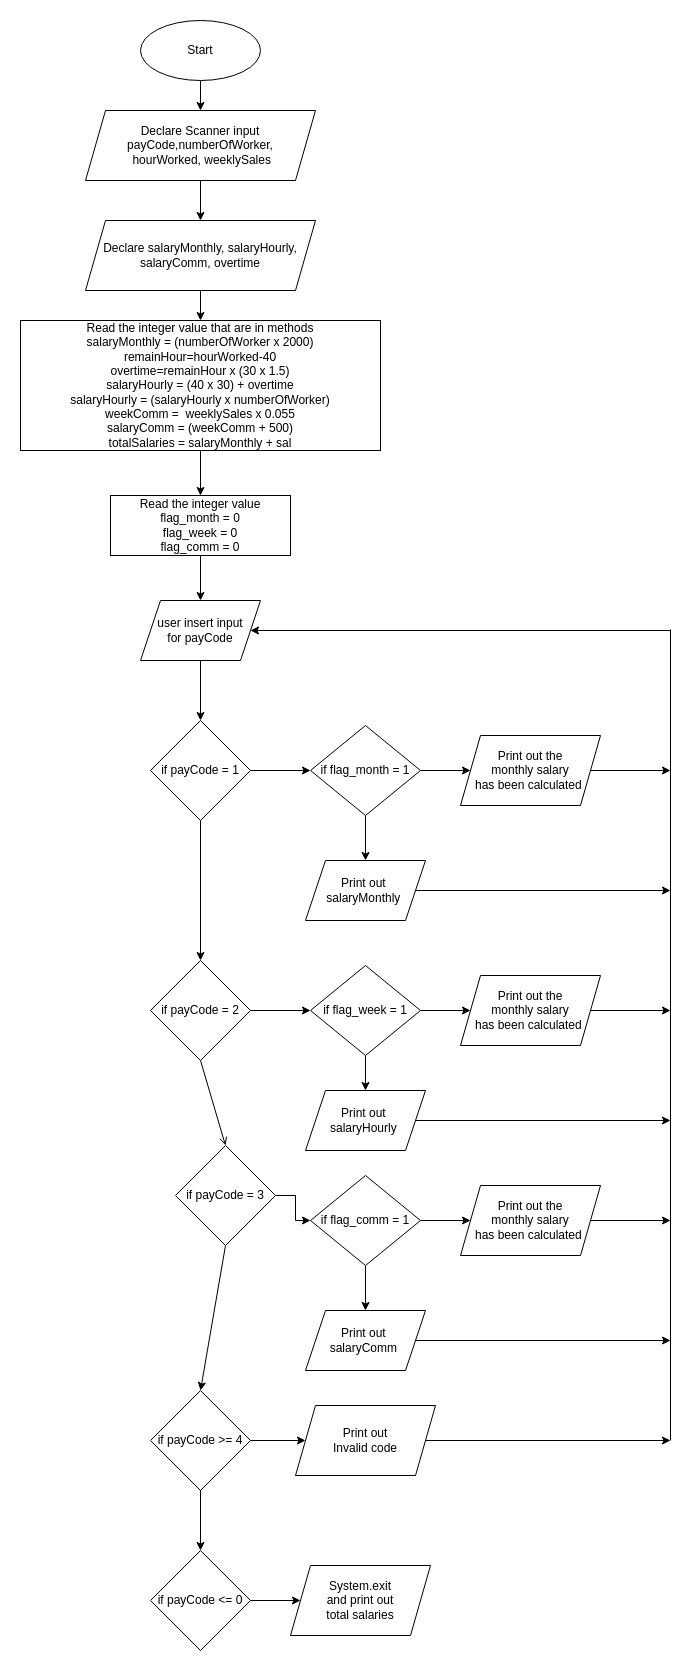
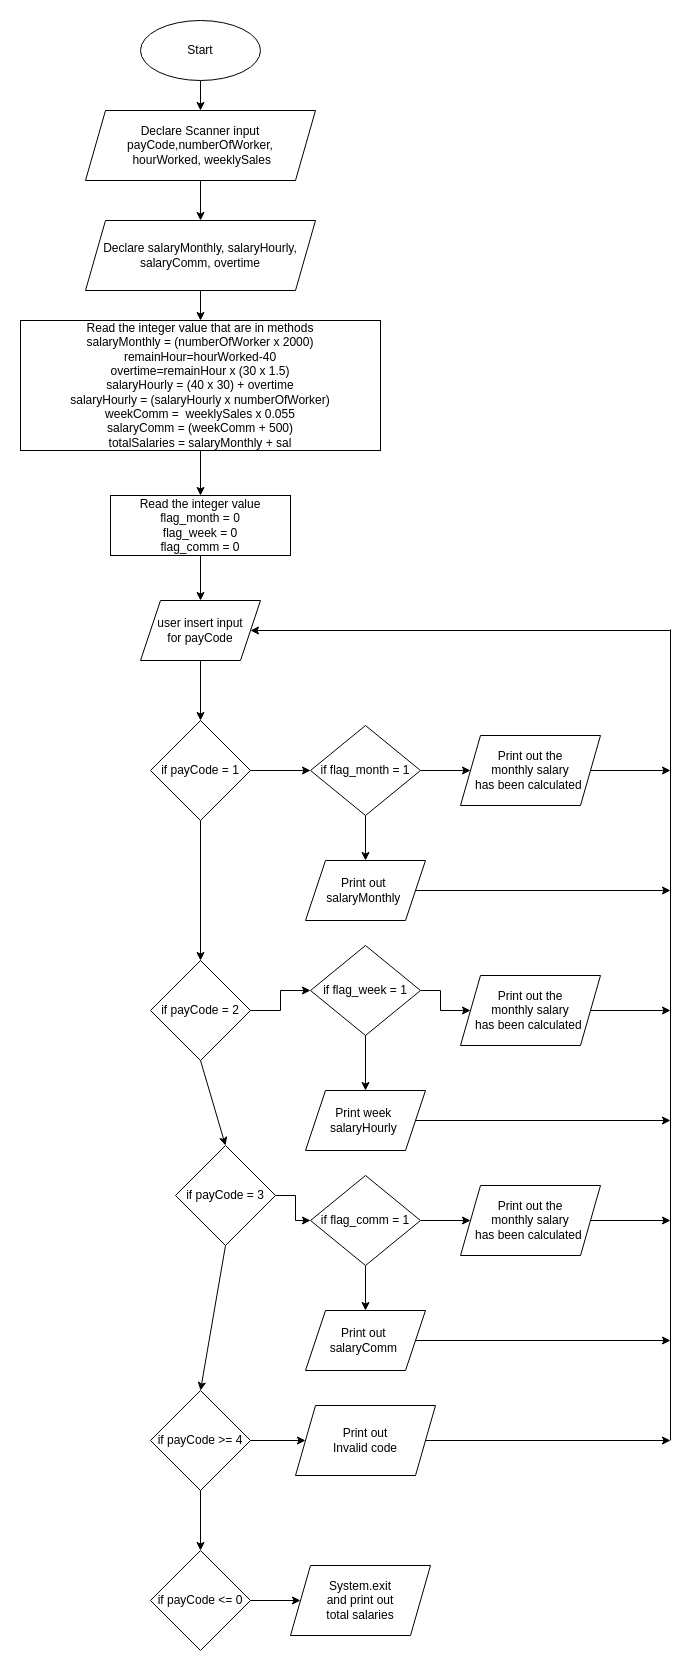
  <mxCell id="0" />
  <mxCell id="1" parent="0" />
  <mxCell id="2" value="" style="edgeStyle=orthogonalEdgeStyle;rounded=0;orthogonalLoop=1;jettySize=auto;html=1;" edge="1" parent="1" source="3" target="5"><mxGeometry relative="1" as="geometry" /></mxCell>
  <mxCell id="3" value="Start" style="ellipse;whiteSpace=wrap;html=1;" vertex="1" parent="1"><mxGeometry x="140" y="20" width="120" height="60" as="geometry" /></mxCell>
  <mxCell id="4" value="" style="edgeStyle=orthogonalEdgeStyle;rounded=0;orthogonalLoop=1;jettySize=auto;html=1;" edge="1" parent="1" source="5" target="7"><mxGeometry relative="1" as="geometry" /></mxCell>
  <mxCell id="5" value="Declare Scanner input payCode,numberOfWorker,&lt;br&gt;&amp;nbsp;hourWorked, weeklySales" style="shape=parallelogram;perimeter=parallelogramPerimeter;whiteSpace=wrap;html=1;fixedSize=1;" vertex="1" parent="1"><mxGeometry x="85" y="110" width="230" height="70" as="geometry" /></mxCell>
  <mxCell id="6" value="" style="edgeStyle=orthogonalEdgeStyle;rounded=0;orthogonalLoop=1;jettySize=auto;html=1;" edge="1" parent="1" source="7" target="9"><mxGeometry relative="1" as="geometry" /></mxCell>
  <mxCell id="7" value="Declare salaryMonthly, salaryHourly, salaryComm, overtime" style="shape=parallelogram;perimeter=parallelogramPerimeter;whiteSpace=wrap;html=1;fixedSize=1;" vertex="1" parent="1"><mxGeometry x="85" y="220" width="230" height="70" as="geometry" /></mxCell>
  <mxCell id="8" value="" style="edgeStyle=orthogonalEdgeStyle;rounded=0;orthogonalLoop=1;jettySize=auto;html=1;" edge="1" parent="1" source="9" target="11"><mxGeometry relative="1" as="geometry" /></mxCell>
  <mxCell id="9" value="Read the integer value that are in methods&lt;br&gt;salaryMonthly = (numberOfWorker x 2000)&lt;br&gt;remainHour=hourWorked-40&lt;br&gt;overtime=remainHour x (30 x 1.5)&lt;br&gt;salaryHourly = (40 x 30) + overtime&lt;br&gt;salaryHourly = (salaryHourly x numberOfWorker)&lt;br&gt;weekComm =&amp;nbsp; weeklySales x 0.055&lt;br&gt;salaryComm = (weekComm + 500)&lt;br&gt;totalSalaries = salaryMonthly + sal" style="rounded=0;whiteSpace=wrap;html=1;" vertex="1" parent="1"><mxGeometry x="20" y="320" width="360" height="130" as="geometry" /></mxCell>
  <mxCell id="10" value="" style="edgeStyle=orthogonalEdgeStyle;rounded=0;orthogonalLoop=1;jettySize=auto;html=1;" edge="1" parent="1" source="11" target="40"><mxGeometry relative="1" as="geometry" /></mxCell>
  <mxCell id="11" value="Read the integer value&lt;br&gt;flag_month = 0&lt;br&gt;flag_week = 0&lt;br&gt;flag_comm = 0" style="rounded=0;whiteSpace=wrap;html=1;" vertex="1" parent="1"><mxGeometry x="110" y="495" width="180" height="60" as="geometry" /></mxCell>
  <mxCell id="12" value="" style="edgeStyle=orthogonalEdgeStyle;rounded=0;orthogonalLoop=1;jettySize=auto;html=1;" edge="1" parent="1" source="13" target="16"><mxGeometry relative="1" as="geometry" /></mxCell>
  <mxCell id="13" value="if payCode = 1" style="rhombus;whiteSpace=wrap;html=1;" vertex="1" parent="1"><mxGeometry x="150" y="720" width="100" height="100" as="geometry" /></mxCell>
  <mxCell id="14" value="" style="edgeStyle=orthogonalEdgeStyle;rounded=0;orthogonalLoop=1;jettySize=auto;html=1;" edge="1" parent="1" source="16" target="17"><mxGeometry relative="1" as="geometry" /></mxCell>
  <mxCell id="15" value="" style="edgeStyle=orthogonalEdgeStyle;rounded=0;orthogonalLoop=1;jettySize=auto;html=1;" edge="1" parent="1" source="16" target="36"><mxGeometry relative="1" as="geometry" /></mxCell>
  <mxCell id="16" value="if flag_month = 1" style="rhombus;whiteSpace=wrap;html=1;" vertex="1" parent="1"><mxGeometry x="310" y="725" width="110" height="90" as="geometry" /></mxCell>
  <mxCell id="17" value="Print out the &lt;br&gt;monthly salary &lt;br&gt;has been calculated&amp;nbsp;" style="shape=parallelogram;perimeter=parallelogramPerimeter;whiteSpace=wrap;html=1;fixedSize=1;" vertex="1" parent="1"><mxGeometry x="460" y="735" width="140" height="70" as="geometry" /></mxCell>
  <mxCell id="18" value="" style="edgeStyle=orthogonalEdgeStyle;rounded=0;orthogonalLoop=1;jettySize=auto;html=1;" edge="1" parent="1" source="19" target="28"><mxGeometry relative="1" as="geometry" /></mxCell>
  <mxCell id="19" value="if payCode = 2" style="rhombus;whiteSpace=wrap;html=1;" vertex="1" parent="1"><mxGeometry x="150" y="960" width="100" height="100" as="geometry" /></mxCell>
  <mxCell id="20" value="" style="edgeStyle=orthogonalEdgeStyle;rounded=0;orthogonalLoop=1;jettySize=auto;html=1;" edge="1" parent="1" source="21" target="31"><mxGeometry relative="1" as="geometry" /></mxCell>
  <mxCell id="21" value="if payCode = 3" style="rhombus;whiteSpace=wrap;html=1;" vertex="1" parent="1"><mxGeometry x="175" y="1145" width="100" height="100" as="geometry" /></mxCell>
  <mxCell id="22" value="" style="edgeStyle=orthogonalEdgeStyle;rounded=0;orthogonalLoop=1;jettySize=auto;html=1;" edge="1" parent="1" source="23" target="34"><mxGeometry relative="1" as="geometry" /></mxCell>
  <mxCell id="23" value="if payCode &amp;gt;= 4" style="rhombus;whiteSpace=wrap;html=1;" vertex="1" parent="1"><mxGeometry x="150" y="1390" width="100" height="100" as="geometry" /></mxCell>
  <mxCell id="24" value="" style="edgeStyle=orthogonalEdgeStyle;rounded=0;orthogonalLoop=1;jettySize=auto;html=1;" edge="1" parent="1" source="25" target="35"><mxGeometry relative="1" as="geometry" /></mxCell>
  <mxCell id="25" value="if payCode &amp;lt;= 0" style="rhombus;whiteSpace=wrap;html=1;" vertex="1" parent="1"><mxGeometry x="150" y="1550" width="100" height="100" as="geometry" /></mxCell>
  <mxCell id="26" value="" style="edgeStyle=orthogonalEdgeStyle;rounded=0;orthogonalLoop=1;jettySize=auto;html=1;" edge="1" parent="1" source="28" target="32"><mxGeometry relative="1" as="geometry" /></mxCell>
  <mxCell id="27" value="" style="edgeStyle=orthogonalEdgeStyle;rounded=0;orthogonalLoop=1;jettySize=auto;html=1;" edge="1" parent="1" source="28" target="37"><mxGeometry relative="1" as="geometry" /></mxCell>
- <mxCell id="28" value="if flag_week = 1" style="rhombus;whiteSpace=wrap;html=1;" vertex="1" parent="1"><mxGeometry x="310" y="965" width="110" height="90" as="geometry" /></mxCell>
+ <mxCell id="28" value="if flag_week = 1" style="rhombus;whiteSpace=wrap;html=1;" vertex="1" parent="1"><mxGeometry x="310" y="945" width="110" height="90" as="geometry" /></mxCell>
  <mxCell id="29" value="" style="edgeStyle=orthogonalEdgeStyle;rounded=0;orthogonalLoop=1;jettySize=auto;html=1;" edge="1" parent="1" source="31" target="33"><mxGeometry relative="1" as="geometry" /></mxCell>
  <mxCell id="30" value="" style="edgeStyle=orthogonalEdgeStyle;rounded=0;orthogonalLoop=1;jettySize=auto;html=1;" edge="1" parent="1" source="31" target="38"><mxGeometry relative="1" as="geometry" /></mxCell>
  <mxCell id="31" value="if flag_comm = 1" style="rhombus;whiteSpace=wrap;html=1;" vertex="1" parent="1"><mxGeometry x="310" y="1175" width="110" height="90" as="geometry" /></mxCell>
  <mxCell id="32" value="Print out the &lt;br&gt;monthly salary &lt;br&gt;has been calculated&amp;nbsp;" style="shape=parallelogram;perimeter=parallelogramPerimeter;whiteSpace=wrap;html=1;fixedSize=1;" vertex="1" parent="1"><mxGeometry x="460" y="975" width="140" height="70" as="geometry" /></mxCell>
  <mxCell id="33" value="Print out the &lt;br&gt;monthly salary &lt;br&gt;has been calculated&amp;nbsp;" style="shape=parallelogram;perimeter=parallelogramPerimeter;whiteSpace=wrap;html=1;fixedSize=1;" vertex="1" parent="1"><mxGeometry x="460" y="1185" width="140" height="70" as="geometry" /></mxCell>
  <mxCell id="34" value="Print out &lt;br&gt;Invalid code" style="shape=parallelogram;perimeter=parallelogramPerimeter;whiteSpace=wrap;html=1;fixedSize=1;" vertex="1" parent="1"><mxGeometry x="295" y="1405" width="140" height="70" as="geometry" /></mxCell>
  <mxCell id="35" value="System.exit &lt;br&gt;and print out &lt;br&gt;total salaries" style="shape=parallelogram;perimeter=parallelogramPerimeter;whiteSpace=wrap;html=1;fixedSize=1;" vertex="1" parent="1"><mxGeometry x="290" y="1565" width="140" height="70" as="geometry" /></mxCell>
  <mxCell id="36" value="Print out&amp;nbsp;&lt;br&gt;salaryMonthly&amp;nbsp;" style="shape=parallelogram;perimeter=parallelogramPerimeter;whiteSpace=wrap;html=1;fixedSize=1;" vertex="1" parent="1"><mxGeometry x="305" y="860" width="120" height="60" as="geometry" /></mxCell>
- <mxCell id="37" value="Print out&amp;nbsp;&lt;br&gt;salaryHourly&amp;nbsp;" style="shape=parallelogram;perimeter=parallelogramPerimeter;whiteSpace=wrap;html=1;fixedSize=1;" vertex="1" parent="1"><mxGeometry x="305" y="1090" width="120" height="60" as="geometry" /></mxCell>
+ <mxCell id="37" value="Print week&amp;nbsp;&lt;br&gt;salaryHourly&amp;nbsp;" style="shape=parallelogram;perimeter=parallelogramPerimeter;whiteSpace=wrap;html=1;fixedSize=1;" vertex="1" parent="1"><mxGeometry x="305" y="1090" width="120" height="60" as="geometry" /></mxCell>
  <mxCell id="38" value="Print out&amp;nbsp;&lt;br&gt;salaryComm&amp;nbsp;" style="shape=parallelogram;perimeter=parallelogramPerimeter;whiteSpace=wrap;html=1;fixedSize=1;" vertex="1" parent="1"><mxGeometry x="305" y="1310" width="120" height="60" as="geometry" /></mxCell>
  <mxCell id="39" value="" style="edgeStyle=orthogonalEdgeStyle;rounded=0;orthogonalLoop=1;jettySize=auto;html=1;" edge="1" parent="1" source="40" target="13"><mxGeometry relative="1" as="geometry" /></mxCell>
  <mxCell id="40" value="user insert input &lt;br&gt;for payCode" style="shape=parallelogram;perimeter=parallelogramPerimeter;whiteSpace=wrap;html=1;fixedSize=1;" vertex="1" parent="1"><mxGeometry x="140" y="600" width="120" height="60" as="geometry" /></mxCell>
  <mxCell id="41" value="" style="endArrow=none;html=1;" edge="1" parent="1"><mxGeometry width="50" height="50" relative="1" as="geometry"><mxPoint x="670" y="1440" as="sourcePoint" /><mxPoint x="670" y="629" as="targetPoint" /></mxGeometry></mxCell>
  <mxCell id="42" value="" style="endArrow=classic;html=1;" edge="1" parent="1" target="40"><mxGeometry width="50" height="50" relative="1" as="geometry"><mxPoint x="670" y="630" as="sourcePoint" /><mxPoint x="290" y="680" as="targetPoint" /></mxGeometry></mxCell>
  <mxCell id="43" value="" style="endArrow=classic;html=1;" edge="1" parent="1"><mxGeometry width="50" height="50" relative="1" as="geometry"><mxPoint x="590" y="770" as="sourcePoint" /><mxPoint x="670" y="770" as="targetPoint" /></mxGeometry></mxCell>
  <mxCell id="44" value="" style="endArrow=classic;html=1;exitX=1;exitY=0.5;exitDx=0;exitDy=0;" edge="1" parent="1" source="36"><mxGeometry width="50" height="50" relative="1" as="geometry"><mxPoint x="340" y="830" as="sourcePoint" /><mxPoint x="670" y="890" as="targetPoint" /></mxGeometry></mxCell>
  <mxCell id="45" value="" style="endArrow=classic;html=1;" edge="1" parent="1" source="32"><mxGeometry width="50" height="50" relative="1" as="geometry"><mxPoint x="610" y="1040" as="sourcePoint" /><mxPoint x="670" y="1010" as="targetPoint" /></mxGeometry></mxCell>
  <mxCell id="46" value="" style="endArrow=classic;html=1;exitX=1;exitY=0.5;exitDx=0;exitDy=0;" edge="1" parent="1" source="37"><mxGeometry width="50" height="50" relative="1" as="geometry"><mxPoint x="470" y="1150" as="sourcePoint" /><mxPoint x="670" y="1120" as="targetPoint" /></mxGeometry></mxCell>
  <mxCell id="47" value="" style="endArrow=classic;html=1;" edge="1" parent="1"><mxGeometry width="50" height="50" relative="1" as="geometry"><mxPoint x="590" y="1220" as="sourcePoint" /><mxPoint x="670" y="1220" as="targetPoint" /></mxGeometry></mxCell>
  <mxCell id="48" value="" style="endArrow=classic;html=1;exitX=1;exitY=0.5;exitDx=0;exitDy=0;" edge="1" parent="1" source="38"><mxGeometry width="50" height="50" relative="1" as="geometry"><mxPoint x="480" y="1370" as="sourcePoint" /><mxPoint x="670" y="1340" as="targetPoint" /></mxGeometry></mxCell>
  <mxCell id="49" value="" style="endArrow=classic;html=1;exitX=1;exitY=0.5;exitDx=0;exitDy=0;" edge="1" parent="1" source="34"><mxGeometry width="50" height="50" relative="1" as="geometry"><mxPoint x="440" y="1470" as="sourcePoint" /><mxPoint x="670" y="1440" as="targetPoint" /></mxGeometry></mxCell>
  <mxCell id="50" value="" style="endArrow=classic;html=1;entryX=0.5;entryY=0;entryDx=0;entryDy=0;exitX=0.5;exitY=1;exitDx=0;exitDy=0;" edge="1" parent="1" source="13" target="19"><mxGeometry width="50" height="50" relative="1" as="geometry"><mxPoint x="140" y="920" as="sourcePoint" /><mxPoint x="190" y="870" as="targetPoint" /></mxGeometry></mxCell>
- <mxCell id="51" value="" style="endArrow=open;html=1;entryX=0.5;entryY=0;entryDx=0;entryDy=0;exitX=0.5;exitY=1;exitDx=0;exitDy=0;" edge="1" parent="1" source="19" target="21"><mxGeometry width="50" height="50" relative="1" as="geometry"><mxPoint x="100" y="1150" as="sourcePoint" /><mxPoint x="150" y="1100" as="targetPoint" /></mxGeometry></mxCell>
+ <mxCell id="51" value="" style="endArrow=classic;html=1;entryX=0.5;entryY=0;entryDx=0;entryDy=0;exitX=0.5;exitY=1;exitDx=0;exitDy=0;" edge="1" parent="1" source="19" target="21"><mxGeometry width="50" height="50" relative="1" as="geometry"><mxPoint x="100" y="1150" as="sourcePoint" /><mxPoint x="150" y="1100" as="targetPoint" /></mxGeometry></mxCell>
  <mxCell id="52" value="" style="endArrow=classic;html=1;entryX=0.5;entryY=0;entryDx=0;entryDy=0;exitX=0.5;exitY=1;exitDx=0;exitDy=0;" edge="1" parent="1" source="21" target="23"><mxGeometry width="50" height="50" relative="1" as="geometry"><mxPoint x="150" y="1360" as="sourcePoint" /><mxPoint x="200" y="1310" as="targetPoint" /></mxGeometry></mxCell>
  <mxCell id="53" value="" style="endArrow=classic;html=1;entryX=0.5;entryY=0;entryDx=0;entryDy=0;exitX=0.5;exitY=1;exitDx=0;exitDy=0;" edge="1" parent="1" source="23" target="25"><mxGeometry width="50" height="50" relative="1" as="geometry"><mxPoint x="80" y="1550" as="sourcePoint" /><mxPoint x="130" y="1500" as="targetPoint" /></mxGeometry></mxCell>
